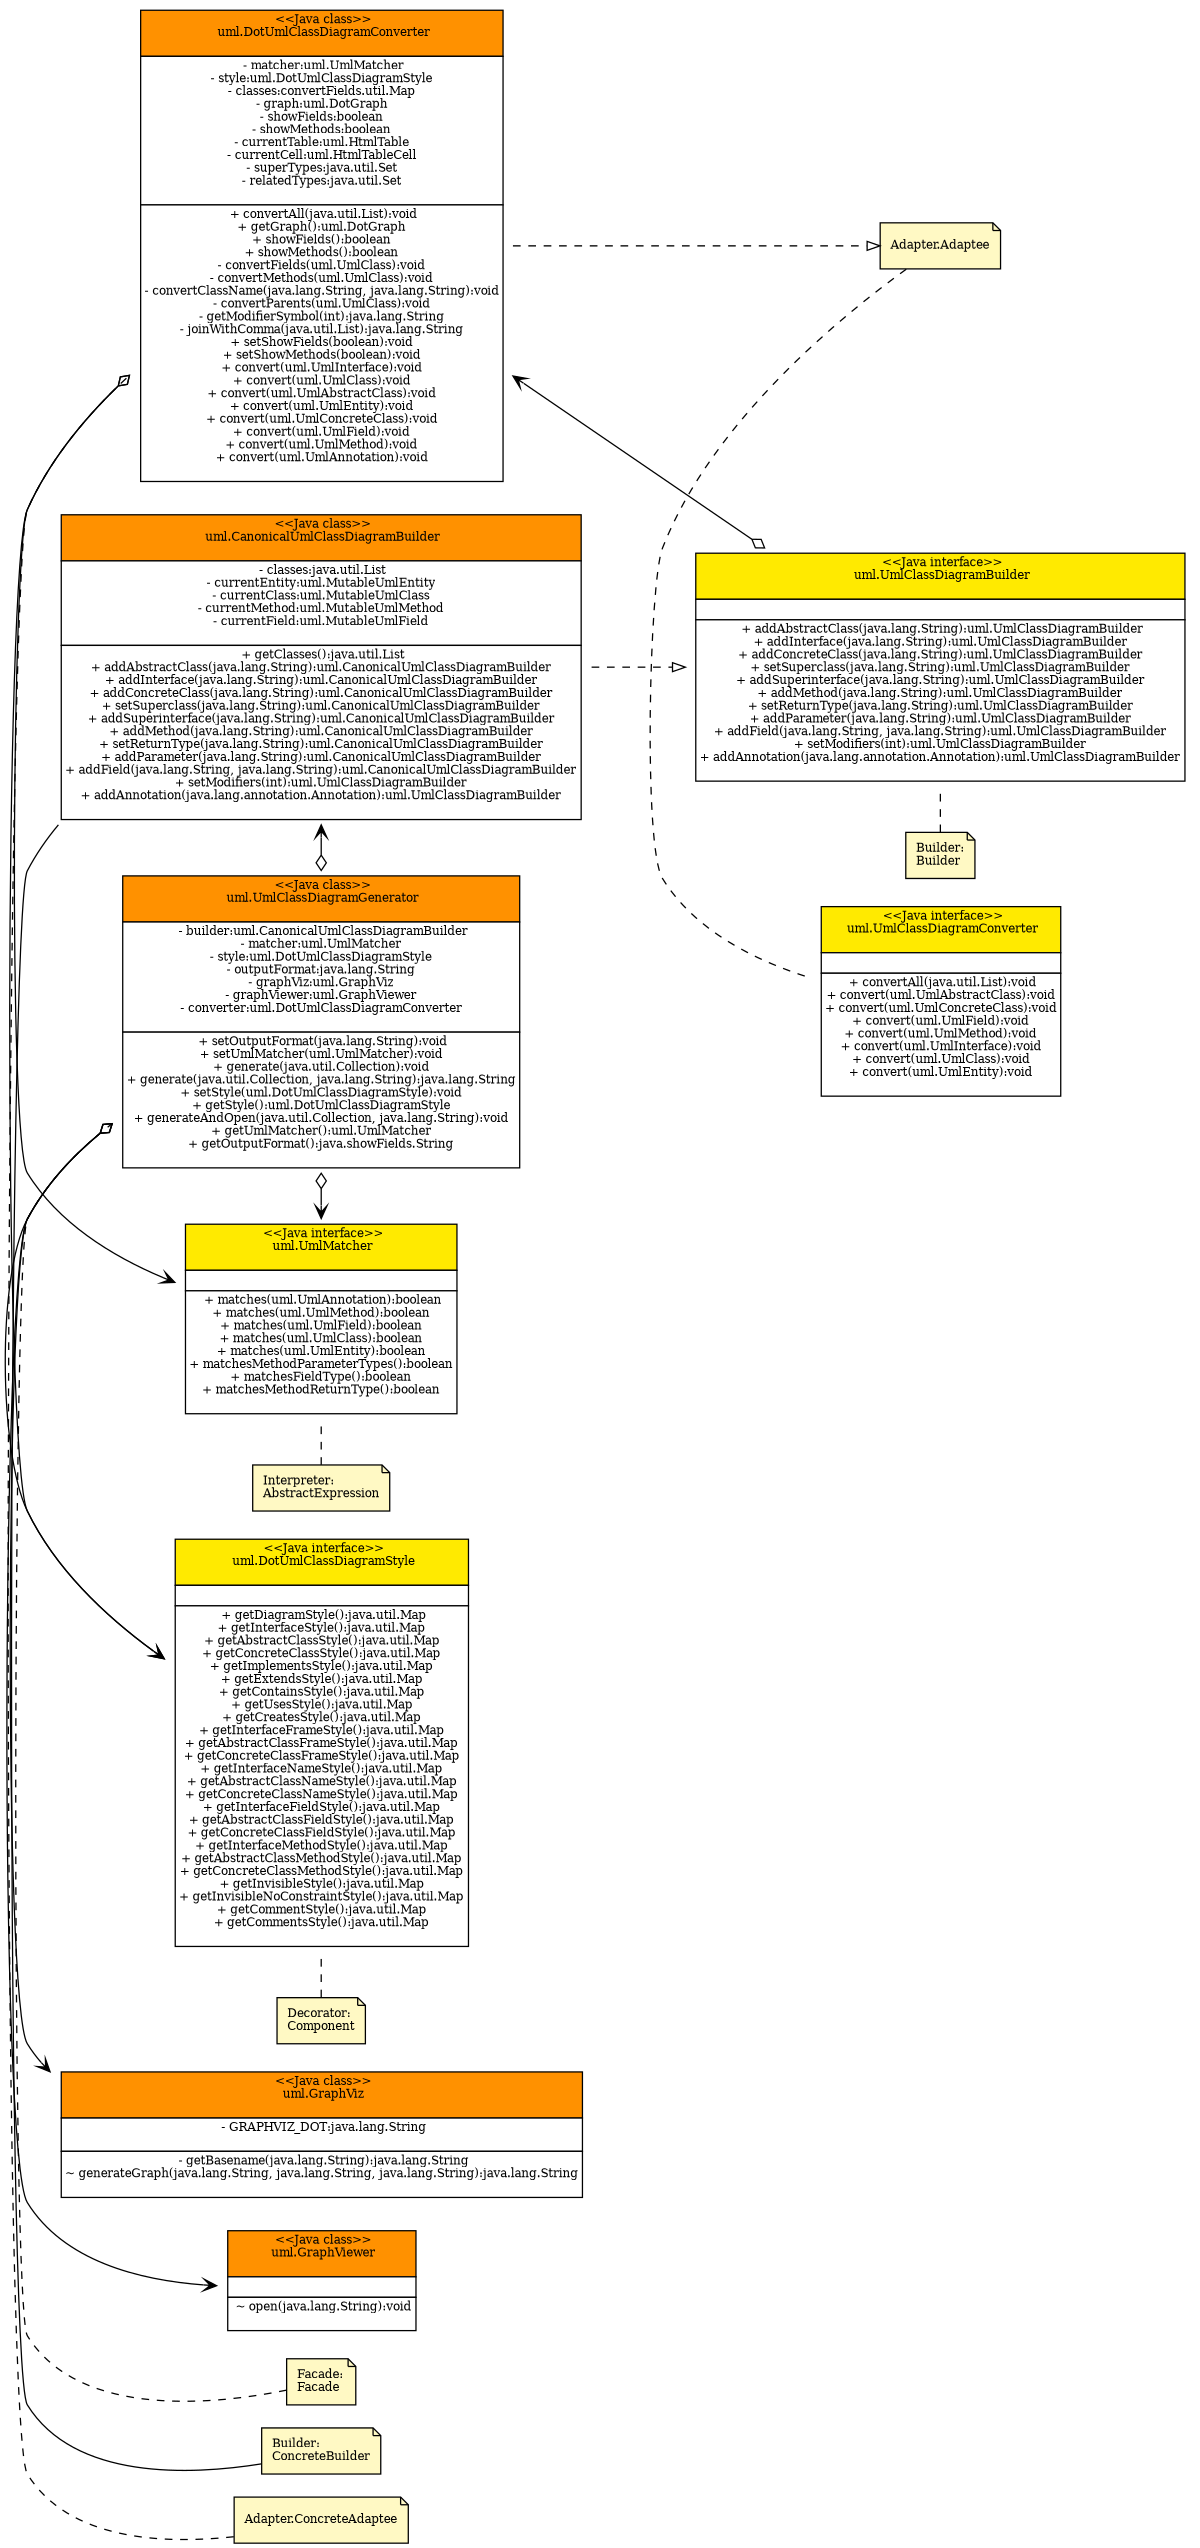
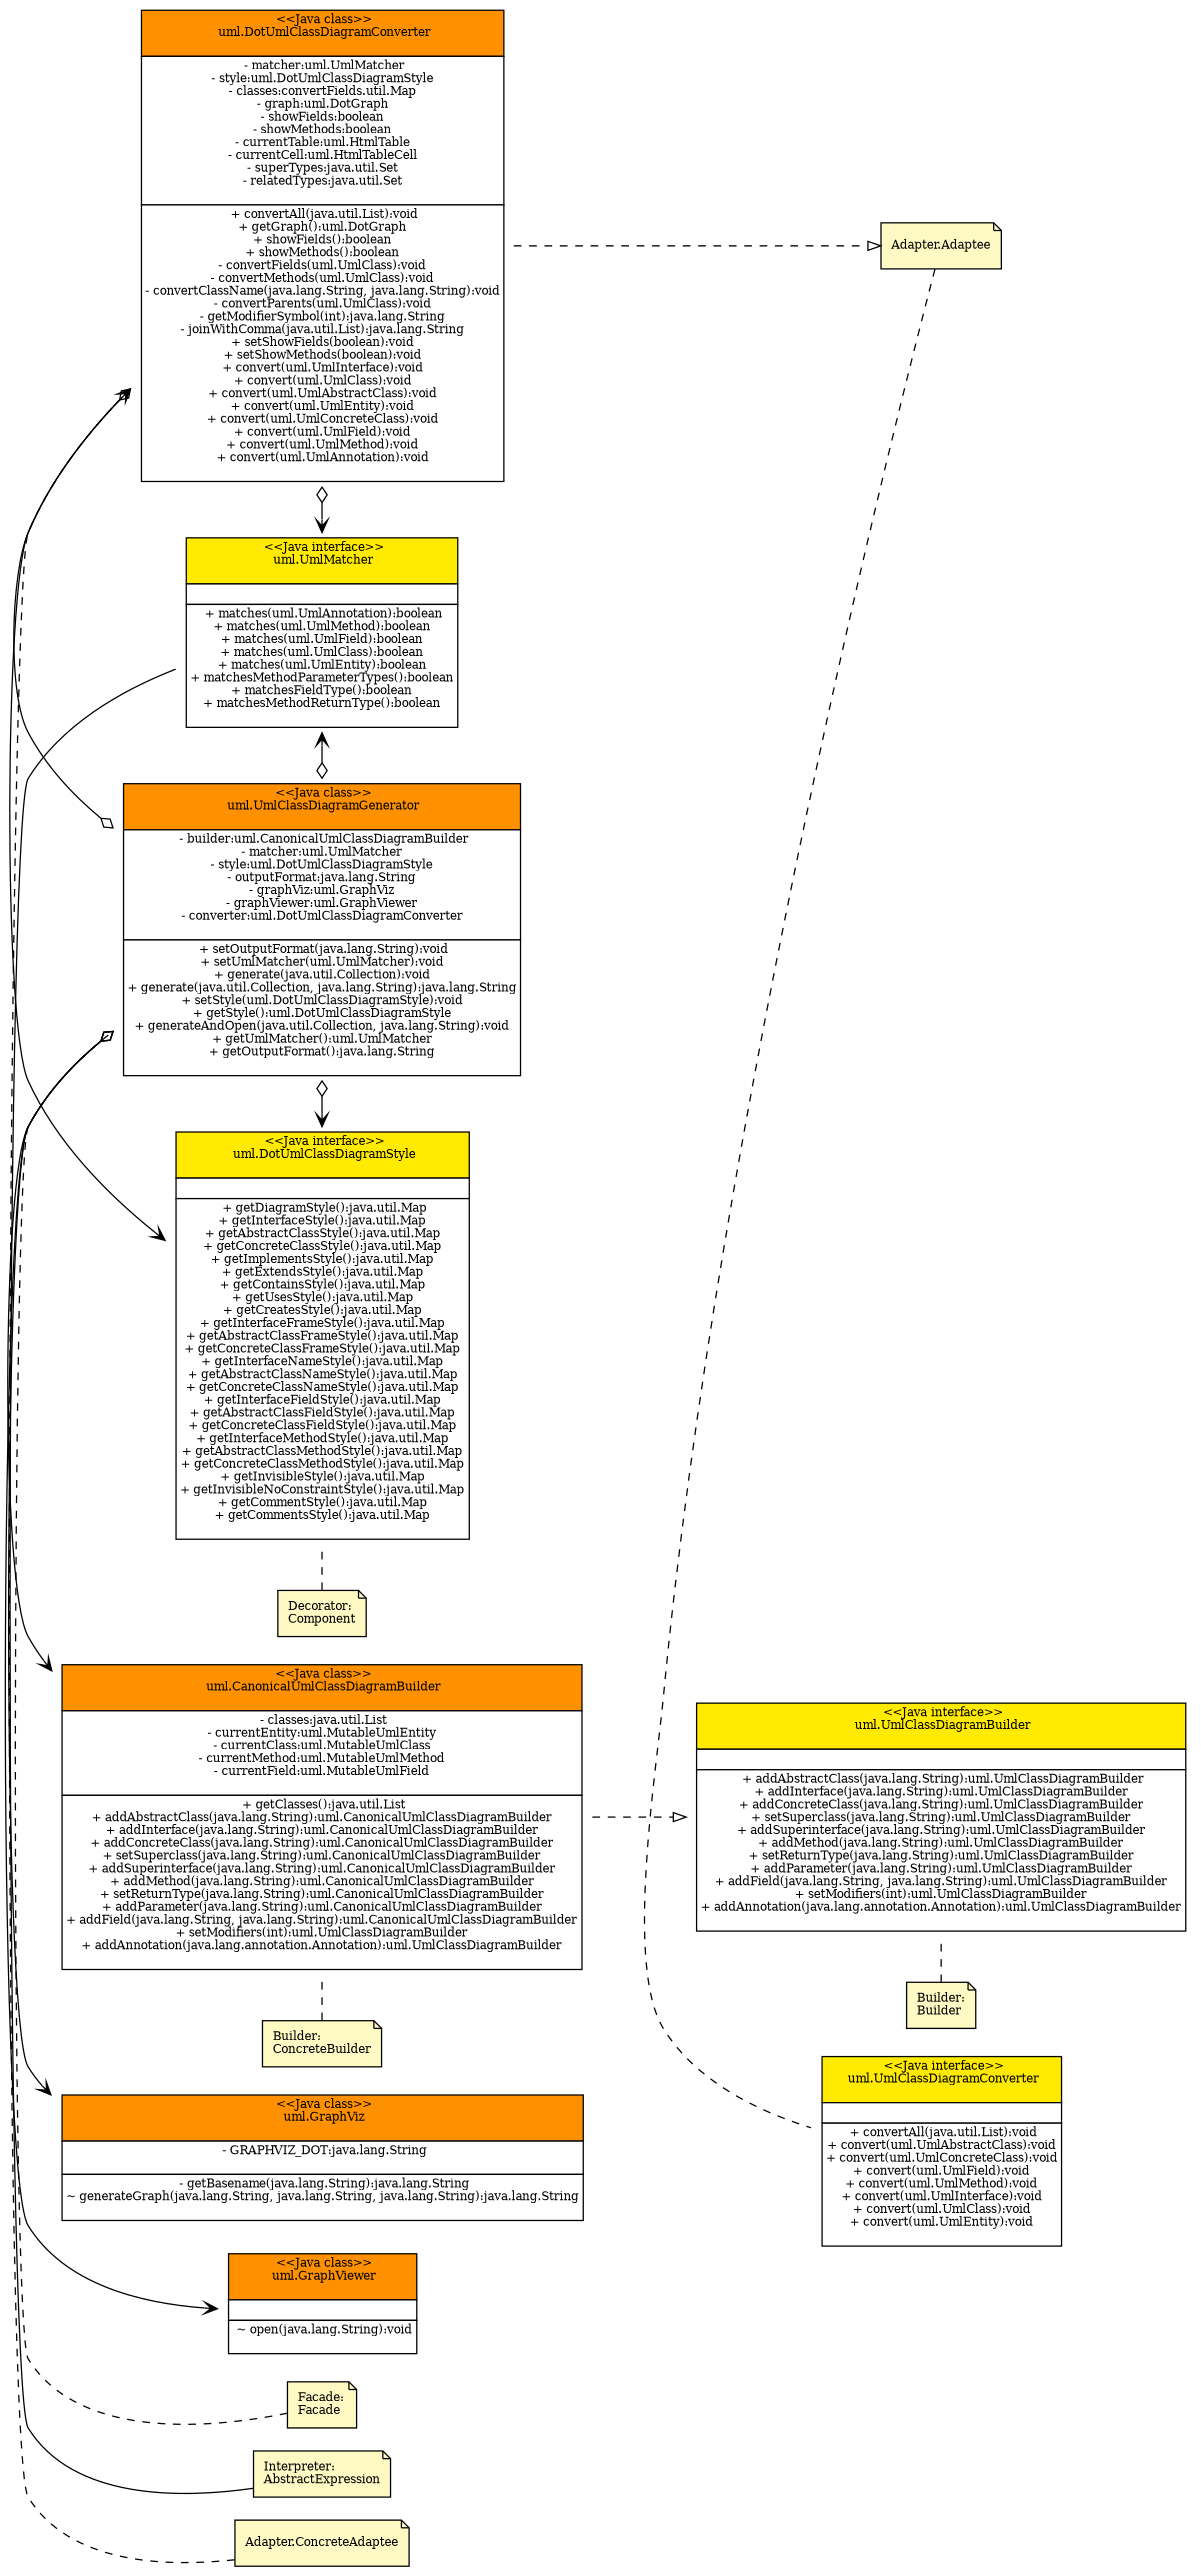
  digraph {
    rankdir=LR
    node [fontsize=9 shape=plaintext]
    edge [arrowhead=vee constraint=false fontsize=9 minlen=2 style=dashed]
    n1 [fillcolor="#FFF9C4" label="Adapter.Adaptee\l" shape=note style=filled]
    n2 [label=<<table  border='0'  cellborder='1'  cellspacing='0'> <tr><td  bgcolor='#FFEA00'> &lt;&lt;Java interface&gt;&gt;<br/> uml.UmlClassDiagramConverter<br/>  </td> </tr> <tr><td  bgcolor='#FFFFFF'>  </td> </tr> <tr><td  bgcolor='#FFFFFF'> + convertAll(java.util.List):void<br/>+ convert(uml.UmlAbstractClass):void<br/>+ convert(uml.UmlConcreteClass):void<br/>+ convert(uml.UmlField):void<br/>+ convert(uml.UmlMethod):void<br/>+ convert(uml.UmlInterface):void<br/>+ convert(uml.UmlClass):void<br/>+ convert(uml.UmlEntity):void<br/> </td> </tr> </table> >]
    n3 [fillcolor="#FFF9C4" label="Adapter.ConcreteAdaptee\l" shape=note style=filled]
    n4 [label=<<table  border='0'  cellborder='1'  cellspacing='0'> <tr><td  bgcolor='#FF9100'> &lt;&lt;Java class&gt;&gt;<br/> uml.DotUmlClassDiagramConverter<br/>  </td> </tr> <tr><td  bgcolor='#FFFFFF'> - matcher:uml.UmlMatcher<br/>- style:uml.DotUmlClassDiagramStyle<br/>- classes:convertFields.util.Map<br/>- graph:uml.DotGraph<br/>- showFields:boolean<br/>- showMethods:boolean<br/>- currentTable:uml.HtmlTable<br/>- currentCell:uml.HtmlTableCell<br/>- superTypes:java.util.Set<br/>- relatedTypes:java.util.Set<br/> </td> </tr> <tr><td  bgcolor='#FFFFFF'> + convertAll(java.util.List):void<br/>+ getGraph():uml.DotGraph<br/>+ showFields():boolean<br/>+ showMethods():boolean<br/>- convertFields(uml.UmlClass):void<br/>- convertMethods(uml.UmlClass):void<br/>- convertClassName(java.lang.String, java.lang.String):void<br/>- convertParents(uml.UmlClass):void<br/>- getModifierSymbol(int):java.lang.String<br/>- joinWithComma(java.util.List):java.lang.String<br/>+ setShowFields(boolean):void<br/>+ setShowMethods(boolean):void<br/>+ convert(uml.UmlInterface):void<br/>+ convert(uml.UmlClass):void<br/>+ convert(uml.UmlAbstractClass):void<br/>+ convert(uml.UmlEntity):void<br/>+ convert(uml.UmlConcreteClass):void<br/>+ convert(uml.UmlField):void<br/>+ convert(uml.UmlMethod):void<br/>+ convert(uml.UmlAnnotation):void<br/> </td> </tr> </table> >]
    n5 [fillcolor="#FFF9C4" label="Facade:\lFacade\l" shape=note style=filled]
-   n6 [label=<<table  border='0'  cellborder='1'  cellspacing='0'> <tr><td  bgcolor='#FF9100'> &lt;&lt;Java class&gt;&gt;<br/> uml.UmlClassDiagramGenerator<br/>  </td> </tr> <tr><td  bgcolor='#FFFFFF'> - builder:uml.CanonicalUmlClassDiagramBuilder<br/>- matcher:uml.UmlMatcher<br/>- style:uml.DotUmlClassDiagramStyle<br/>- outputFormat:java.lang.String<br/>- graphViz:uml.GraphViz<br/>- graphViewer:uml.GraphViewer<br/>- converter:uml.DotUmlClassDiagramConverter<br/> </td> </tr> <tr><td  bgcolor='#FFFFFF'> + setOutputFormat(java.lang.String):void<br/>+ setUmlMatcher(uml.UmlMatcher):void<br/>+ generate(java.util.Collection):void<br/>+ generate(java.util.Collection, java.lang.String):java.lang.String<br/>+ setStyle(uml.DotUmlClassDiagramStyle):void<br/>+ getStyle():uml.DotUmlClassDiagramStyle<br/>+ generateAndOpen(java.util.Collection, java.lang.String):void<br/>+ getUmlMatcher():uml.UmlMatcher<br/>+ getOutputFormat():java.showFields.String<br/> </td> </tr> </table> >]
+   n6 [label=<<table  border='0'  cellborder='1'  cellspacing='0'> <tr><td  bgcolor='#FF9100'> &lt;&lt;Java class&gt;&gt;<br/> uml.UmlClassDiagramGenerator<br/>  </td> </tr> <tr><td  bgcolor='#FFFFFF'> - builder:uml.CanonicalUmlClassDiagramBuilder<br/>- matcher:uml.UmlMatcher<br/>- style:uml.DotUmlClassDiagramStyle<br/>- outputFormat:java.lang.String<br/>- graphViz:uml.GraphViz<br/>- graphViewer:uml.GraphViewer<br/>- converter:uml.DotUmlClassDiagramConverter<br/> </td> </tr> <tr><td  bgcolor='#FFFFFF'> + setOutputFormat(java.lang.String):void<br/>+ setUmlMatcher(uml.UmlMatcher):void<br/>+ generate(java.util.Collection):void<br/>+ generate(java.util.Collection, java.lang.String):java.lang.String<br/>+ setStyle(uml.DotUmlClassDiagramStyle):void<br/>+ getStyle():uml.DotUmlClassDiagramStyle<br/>+ generateAndOpen(java.util.Collection, java.lang.String):void<br/>+ getUmlMatcher():uml.UmlMatcher<br/>+ getOutputFormat():java.lang.String<br/> </td> </tr> </table> >]
    n7 [fillcolor="#FFF9C4" label="Interpreter:\lAbstractExpression\l" shape=note style=filled]
    n8 [label=<<table  border='0'  cellborder='1'  cellspacing='0'> <tr><td  bgcolor='#FFEA00'> &lt;&lt;Java interface&gt;&gt;<br/> uml.UmlMatcher<br/>  </td> </tr> <tr><td  bgcolor='#FFFFFF'>  </td> </tr> <tr><td  bgcolor='#FFFFFF'> + matches(uml.UmlAnnotation):boolean<br/>+ matches(uml.UmlMethod):boolean<br/>+ matches(uml.UmlField):boolean<br/>+ matches(uml.UmlClass):boolean<br/>+ matches(uml.UmlEntity):boolean<br/>+ matchesMethodParameterTypes():boolean<br/>+ matchesFieldType():boolean<br/>+ matchesMethodReturnType():boolean<br/> </td> </tr> </table> >]
    n9 [fillcolor="#FFF9C4" label="Decorator:\lComponent\l" shape=note style=filled]
    n10 [label=<<table  border='0'  cellborder='1'  cellspacing='0'> <tr><td  bgcolor='#FFEA00'> &lt;&lt;Java interface&gt;&gt;<br/> uml.DotUmlClassDiagramStyle<br/>  </td> </tr> <tr><td  bgcolor='#FFFFFF'>  </td> </tr> <tr><td  bgcolor='#FFFFFF'> + getDiagramStyle():java.util.Map<br/>+ getInterfaceStyle():java.util.Map<br/>+ getAbstractClassStyle():java.util.Map<br/>+ getConcreteClassStyle():java.util.Map<br/>+ getImplementsStyle():java.util.Map<br/>+ getExtendsStyle():java.util.Map<br/>+ getContainsStyle():java.util.Map<br/>+ getUsesStyle():java.util.Map<br/>+ getCreatesStyle():java.util.Map<br/>+ getInterfaceFrameStyle():java.util.Map<br/>+ getAbstractClassFrameStyle():java.util.Map<br/>+ getConcreteClassFrameStyle():java.util.Map<br/>+ getInterfaceNameStyle():java.util.Map<br/>+ getAbstractClassNameStyle():java.util.Map<br/>+ getConcreteClassNameStyle():java.util.Map<br/>+ getInterfaceFieldStyle():java.util.Map<br/>+ getAbstractClassFieldStyle():java.util.Map<br/>+ getConcreteClassFieldStyle():java.util.Map<br/>+ getInterfaceMethodStyle():java.util.Map<br/>+ getAbstractClassMethodStyle():java.util.Map<br/>+ getConcreteClassMethodStyle():java.util.Map<br/>+ getInvisibleStyle():java.util.Map<br/>+ getInvisibleNoConstraintStyle():java.util.Map<br/>+ getCommentStyle():java.util.Map<br/>+ getCommentsStyle():java.util.Map<br/> </td> </tr> </table> >]
    n11 [fillcolor="#FFF9C4" label="Builder:\lBuilder\l" shape=note style=filled]
    n12 [label=<<table  border='0'  cellborder='1'  cellspacing='0'> <tr><td  bgcolor='#FFEA00'> &lt;&lt;Java interface&gt;&gt;<br/> uml.UmlClassDiagramBuilder<br/>  </td> </tr> <tr><td  bgcolor='#FFFFFF'>  </td> </tr> <tr><td  bgcolor='#FFFFFF'> + addAbstractClass(java.lang.String):uml.UmlClassDiagramBuilder<br/>+ addInterface(java.lang.String):uml.UmlClassDiagramBuilder<br/>+ addConcreteClass(java.lang.String):uml.UmlClassDiagramBuilder<br/>+ setSuperclass(java.lang.String):uml.UmlClassDiagramBuilder<br/>+ addSuperinterface(java.lang.String):uml.UmlClassDiagramBuilder<br/>+ addMethod(java.lang.String):uml.UmlClassDiagramBuilder<br/>+ setReturnType(java.lang.String):uml.UmlClassDiagramBuilder<br/>+ addParameter(java.lang.String):uml.UmlClassDiagramBuilder<br/>+ addField(java.lang.String, java.lang.String):uml.UmlClassDiagramBuilder<br/>+ setModifiers(int):uml.UmlClassDiagramBuilder<br/>+ addAnnotation(java.lang.annotation.Annotation):uml.UmlClassDiagramBuilder<br/> </td> </tr> </table> >]
    n13 [fillcolor="#FFF9C4" label="Builder:\lConcreteBuilder\l" shape=note style=filled]
    n14 [label=<<table  border='0'  cellborder='1'  cellspacing='0'> <tr><td  bgcolor='#FF9100'> &lt;&lt;Java class&gt;&gt;<br/> uml.CanonicalUmlClassDiagramBuilder<br/>  </td> </tr> <tr><td  bgcolor='#FFFFFF'> - classes:java.util.List<br/>- currentEntity:uml.MutableUmlEntity<br/>- currentClass:uml.MutableUmlClass<br/>- currentMethod:uml.MutableUmlMethod<br/>- currentField:uml.MutableUmlField<br/> </td> </tr> <tr><td  bgcolor='#FFFFFF'> + getClasses():java.util.List<br/>+ addAbstractClass(java.lang.String):uml.CanonicalUmlClassDiagramBuilder<br/>+ addInterface(java.lang.String):uml.CanonicalUmlClassDiagramBuilder<br/>+ addConcreteClass(java.lang.String):uml.CanonicalUmlClassDiagramBuilder<br/>+ setSuperclass(java.lang.String):uml.CanonicalUmlClassDiagramBuilder<br/>+ addSuperinterface(java.lang.String):uml.CanonicalUmlClassDiagramBuilder<br/>+ addMethod(java.lang.String):uml.CanonicalUmlClassDiagramBuilder<br/>+ setReturnType(java.lang.String):uml.CanonicalUmlClassDiagramBuilder<br/>+ addParameter(java.lang.String):uml.CanonicalUmlClassDiagramBuilder<br/>+ addField(java.lang.String, java.lang.String):uml.CanonicalUmlClassDiagramBuilder<br/>+ setModifiers(int):uml.UmlClassDiagramBuilder<br/>+ addAnnotation(java.lang.annotation.Annotation):uml.UmlClassDiagramBuilder<br/> </td> </tr> </table> >]
    n15 [label=<<table  border='0'  cellborder='1'  cellspacing='0'> <tr><td  bgcolor='#FF9100'> &lt;&lt;Java class&gt;&gt;<br/> uml.GraphViz<br/>  </td> </tr> <tr><td  bgcolor='#FFFFFF'> - GRAPHVIZ_DOT:java.lang.String<br/> </td> </tr> <tr><td  bgcolor='#FFFFFF'> - getBasename(java.lang.String):java.lang.String<br/>~ generateGraph(java.lang.String, java.lang.String, java.lang.String):java.lang.String<br/> </td> </tr> </table> >]
    n16 [label=<<table  border='0'  cellborder='1'  cellspacing='0'> <tr><td  bgcolor='#FF9100'> &lt;&lt;Java class&gt;&gt;<br/> uml.GraphViewer<br/>  </td> </tr> <tr><td  bgcolor='#FFFFFF'>  </td> </tr> <tr><td  bgcolor='#FFFFFF'> ~ open(java.lang.String):void<br/> </td> </tr> </table> >]
    subgraph sub_1 {
      rank=same
      n1
      n2
    }
    subgraph sub_2 {
      rank=same
      n3
      n4
    }
    subgraph sub_3 {
      rank=same
      n5
      n6
    }
    subgraph sub_4 {
      rank=same
      n7
      n8
    }
    subgraph sub_5 {
      rank=same
      n9
      n10
    }
    subgraph sub_6 {
      rank=same
      n11
      n12
    }
    subgraph sub_7 {
      rank=same
      n13
      n14
    }
    n1 -> n2 [arrowhead=none]
    n3 -> n4 [arrowhead=none]
    n4 -> n1 [arrowhead=empty constraint=""]
    n4 -> n8 [arrowtail=odiamond dir=both style=""]
    n4 -> n10 [arrowtail=odiamond dir=both style=""]
    n5 -> n6 [arrowhead=none]
-   n12 -> n4 [arrowtail=odiamond dir=both style=""]
+   n6 -> n4 [arrowtail=odiamond dir=both style=""]
    n6 -> n8 [arrowtail=odiamond dir=both style=""]
    n6 -> n10 [arrowtail=odiamond dir=both style=""]
    n6 -> n14 [arrowtail=odiamond dir=both style=""]
    n6 -> n15 [arrowtail=odiamond dir=both style=""]
    n6 -> n16 [arrowtail=odiamond dir=both style=""]
-   n7 -> n8 [arrowhead=none]
+   n7 -> n8 [arrowhead=none style=solid]
    n9 -> n10 [arrowhead=none]
    n11 -> n12 [arrowhead=none]
-   n13 -> n14 [arrowhead=none style=solid]
+   n13 -> n14 [arrowhead=none]
    n14 -> n12 [arrowhead=empty constraint=""]
  }
